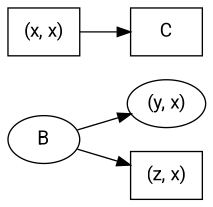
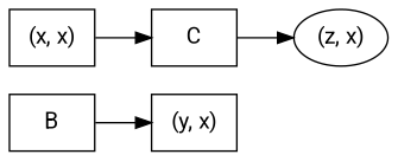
  digraph {
    fontname=Roboto
    rankdir=LR
    node [fontname=Roboto shape=box]
    edge [fontname=Roboto]
-   B [shape=ellipse]
-   "(y, x)" [shape=""]
+   B
+   "(y, x)"
    C
-   "(z, x)"
+   "(z, x)" [shape=""]
    "(x, x)"
    B -> "(y, x)"
-   B -> "(z, x)"
+   C -> "(z, x)"
    "(x, x)" -> C
  }
